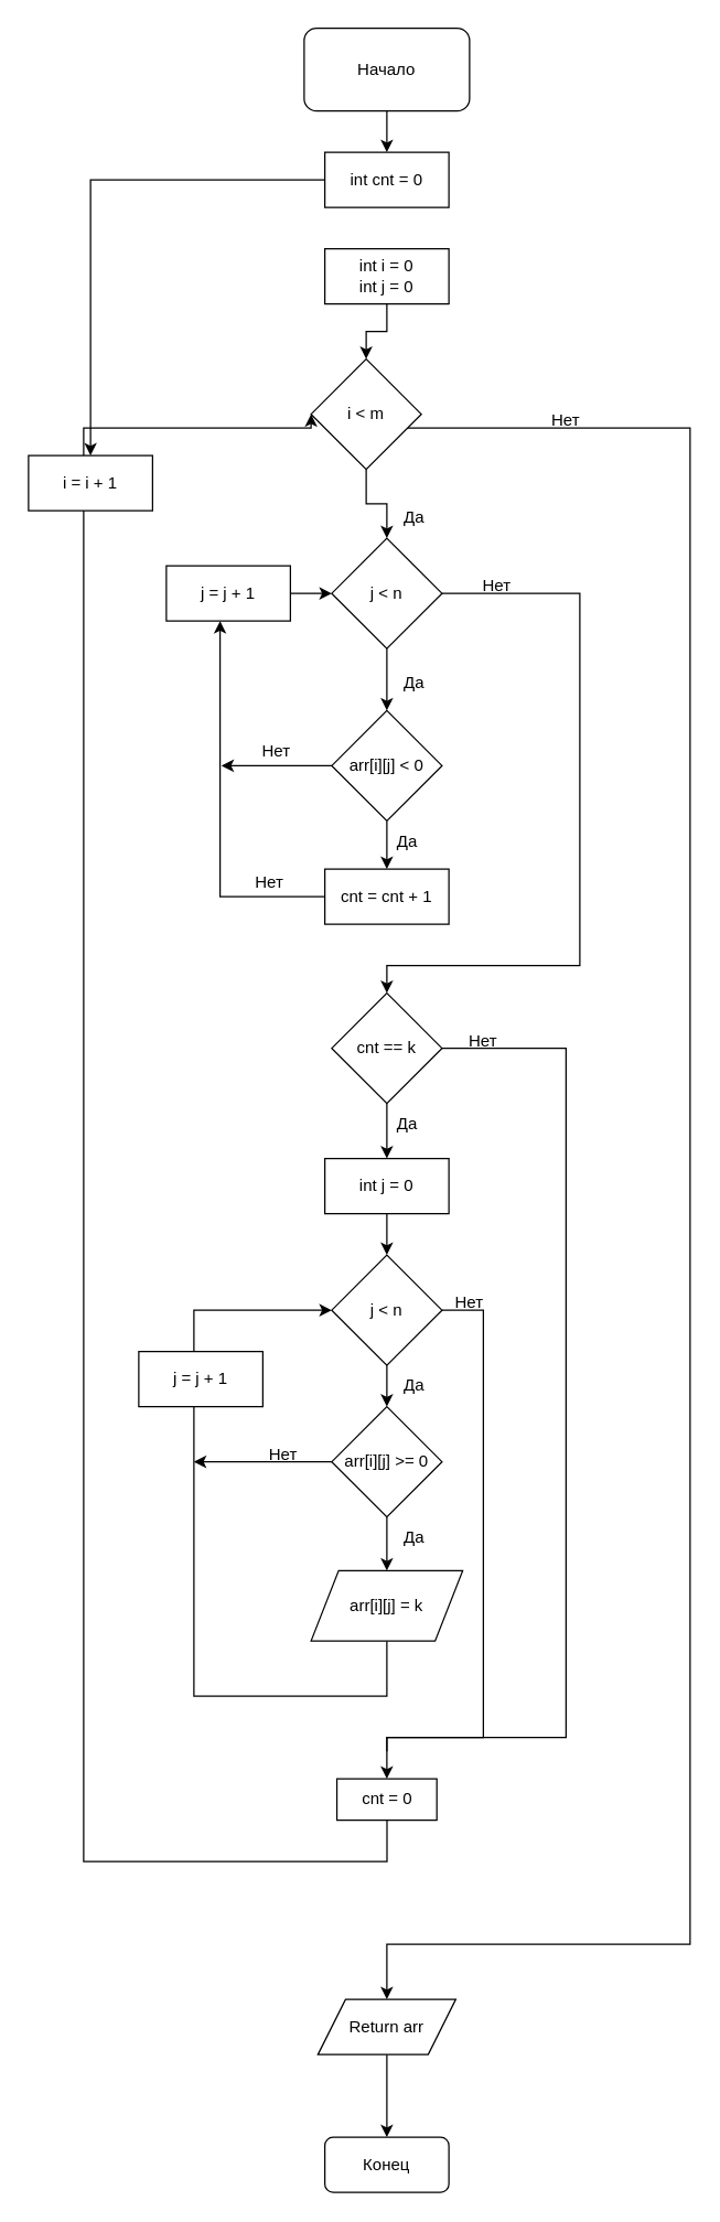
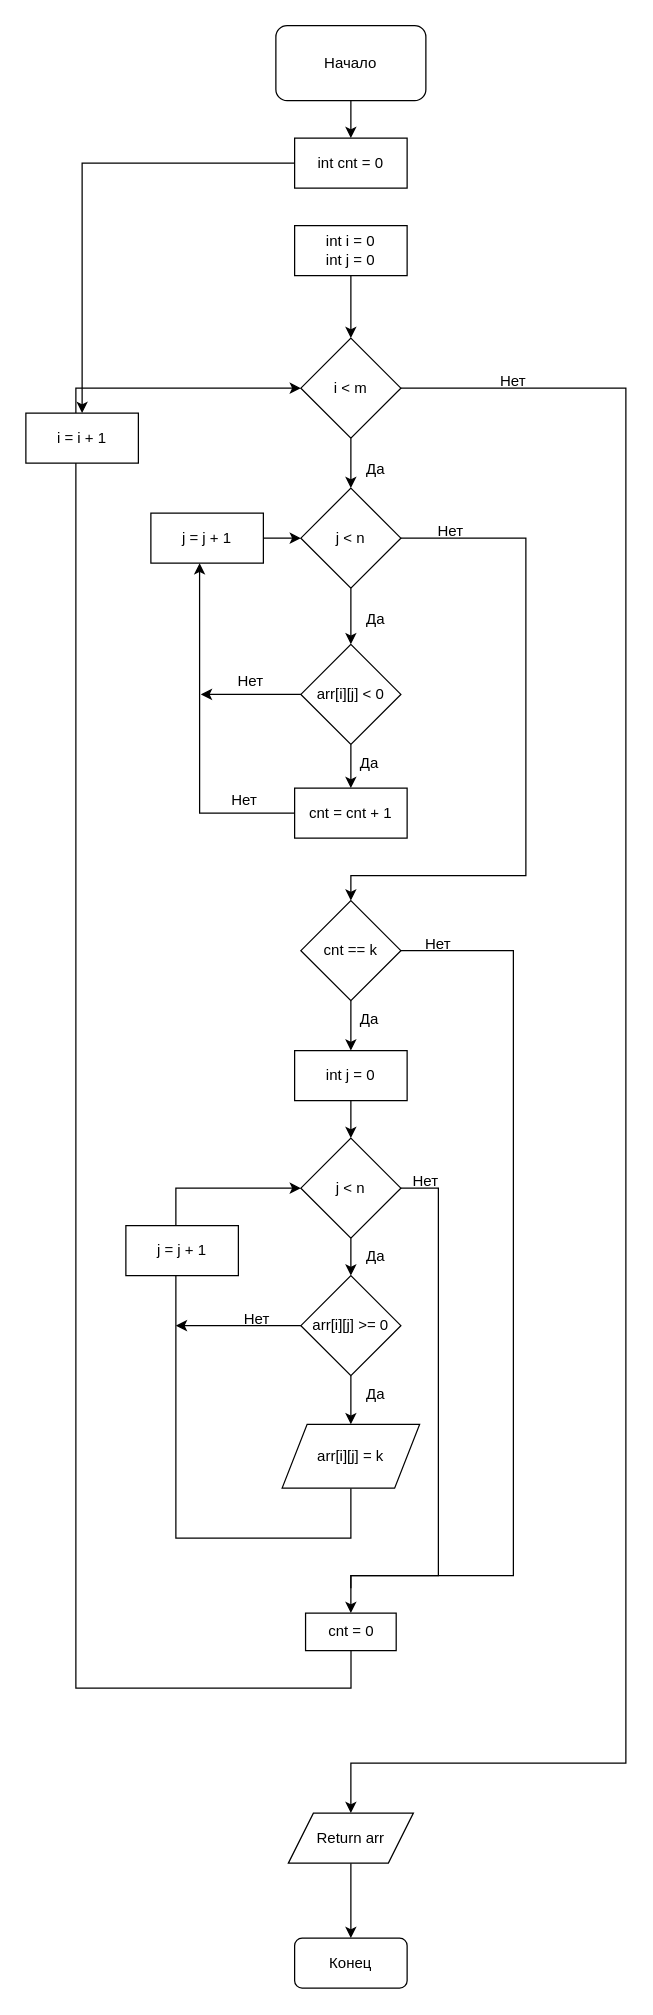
  <mxCell id="0" />
  <mxCell id="1" parent="0" />
  <mxCell id="2" style="edgeStyle=orthogonalEdgeStyle;rounded=0;orthogonalLoop=1;jettySize=auto;html=1;" parent="1" source="3" edge="1"><mxGeometry relative="1" as="geometry"><mxPoint x="280" y="110" as="targetPoint" /></mxGeometry></mxCell>
  <mxCell id="3" value="Начало" style="rounded=1;whiteSpace=wrap;html=1;" parent="1" vertex="1"><mxGeometry x="220" y="20" width="120" height="60" as="geometry" /></mxCell>
  <mxCell id="4" style="edgeStyle=orthogonalEdgeStyle;rounded=0;orthogonalLoop=1;jettySize=auto;html=1;entryX=0.5;entryY=0;entryDx=0;entryDy=0;" parent="1" source="6" target="17" edge="1"><mxGeometry relative="1" as="geometry" /></mxCell>
  <mxCell id="5" style="edgeStyle=orthogonalEdgeStyle;rounded=0;orthogonalLoop=1;jettySize=auto;html=1;" parent="1" source="6" edge="1"><mxGeometry relative="1" as="geometry"><mxPoint x="160" y="555" as="targetPoint" /></mxGeometry></mxCell>
  <mxCell id="6" value="arr[i][j] &amp;lt; 0" style="rhombus;whiteSpace=wrap;html=1;" parent="1" vertex="1"><mxGeometry x="240" y="515" width="80" height="80" as="geometry" /></mxCell>
  <mxCell id="7" style="edgeStyle=orthogonalEdgeStyle;rounded=0;orthogonalLoop=1;jettySize=auto;html=1;" parent="1" source="8" target="54" edge="1"><mxGeometry relative="1" as="geometry" /></mxCell>
  <mxCell id="8" value="int cnt = 0" style="rounded=0;whiteSpace=wrap;html=1;" parent="1" vertex="1"><mxGeometry x="235" y="110" width="90" height="40" as="geometry" /></mxCell>
  <mxCell id="9" value="" style="edgeStyle=orthogonalEdgeStyle;rounded=0;orthogonalLoop=1;jettySize=auto;html=1;" parent="1" source="10" target="13" edge="1"><mxGeometry relative="1" as="geometry" /></mxCell>
  <mxCell id="10" value="int i = 0&lt;br&gt;int j = 0" style="rounded=0;whiteSpace=wrap;html=1;" parent="1" vertex="1"><mxGeometry x="235" y="180" width="90" height="40" as="geometry" /></mxCell>
  <mxCell id="11" style="edgeStyle=orthogonalEdgeStyle;rounded=0;orthogonalLoop=1;jettySize=auto;html=1;entryX=0.5;entryY=0;entryDx=0;entryDy=0;" parent="1" source="13" target="16" edge="1"><mxGeometry relative="1" as="geometry" /></mxCell>
  <mxCell id="12" style="edgeStyle=orthogonalEdgeStyle;rounded=0;orthogonalLoop=1;jettySize=auto;html=1;" parent="1" source="13" edge="1"><mxGeometry relative="1" as="geometry"><mxPoint x="280" y="1450" as="targetPoint" /><Array as="points"><mxPoint x="500" y="310" /><mxPoint x="280" y="1410" /></Array></mxGeometry></mxCell>
- <mxCell id="13" value="i &amp;lt; m" style="rhombus;whiteSpace=wrap;html=1;" parent="1" vertex="1"><mxGeometry x="225" y="260" width="80" height="80" as="geometry" /></mxCell>
+ <mxCell id="13" value="i &amp;lt; m" style="rhombus;whiteSpace=wrap;html=1;" parent="1" vertex="1"><mxGeometry x="240" y="270" width="80" height="80" as="geometry" /></mxCell>
  <mxCell id="14" style="edgeStyle=orthogonalEdgeStyle;rounded=0;orthogonalLoop=1;jettySize=auto;html=1;entryX=0.5;entryY=0;entryDx=0;entryDy=0;" parent="1" source="16" target="6" edge="1"><mxGeometry relative="1" as="geometry" /></mxCell>
  <mxCell id="15" style="edgeStyle=orthogonalEdgeStyle;rounded=0;orthogonalLoop=1;jettySize=auto;html=1;entryX=0.5;entryY=0;entryDx=0;entryDy=0;" parent="1" source="16" target="21" edge="1"><mxGeometry relative="1" as="geometry"><mxPoint x="280" y="710" as="targetPoint" /><Array as="points"><mxPoint x="420" y="430" /><mxPoint x="420" y="700" /><mxPoint x="280" y="700" /></Array></mxGeometry></mxCell>
  <mxCell id="16" value="j &amp;lt; n" style="rhombus;whiteSpace=wrap;html=1;" parent="1" vertex="1"><mxGeometry x="240" y="390" width="80" height="80" as="geometry" /></mxCell>
  <mxCell id="17" value="cnt = cnt + 1" style="rounded=0;whiteSpace=wrap;html=1;" parent="1" vertex="1"><mxGeometry x="235" y="630" width="90" height="40" as="geometry" /></mxCell>
  <mxCell id="18" value="Да" style="text;html=1;strokeColor=none;fillColor=none;align=center;verticalAlign=middle;whiteSpace=wrap;rounded=0;" parent="1" vertex="1"><mxGeometry x="265" y="595" width="60" height="30" as="geometry" /></mxCell>
  <mxCell id="19" style="edgeStyle=orthogonalEdgeStyle;rounded=0;orthogonalLoop=1;jettySize=auto;html=1;strokeColor=default;endArrow=none;endFill=0;" parent="1" edge="1"><mxGeometry relative="1" as="geometry"><mxPoint x="280" y="1270" as="targetPoint" /><mxPoint x="320" y="760" as="sourcePoint" /><Array as="points"><mxPoint x="410" y="760" /><mxPoint x="410" y="1260" /><mxPoint x="280" y="1260" /></Array></mxGeometry></mxCell>
  <mxCell id="20" value="" style="edgeStyle=orthogonalEdgeStyle;rounded=0;orthogonalLoop=1;jettySize=auto;html=1;" parent="1" source="21" target="24" edge="1"><mxGeometry relative="1" as="geometry" /></mxCell>
  <mxCell id="21" value="cnt == k" style="rhombus;whiteSpace=wrap;html=1;" parent="1" vertex="1"><mxGeometry x="240" y="720" width="80" height="80" as="geometry" /></mxCell>
  <mxCell id="22" value="Нет" style="text;html=1;strokeColor=none;fillColor=none;align=center;verticalAlign=middle;whiteSpace=wrap;rounded=0;" parent="1" vertex="1"><mxGeometry x="320" y="740" width="60" height="30" as="geometry" /></mxCell>
  <mxCell id="23" value="" style="edgeStyle=orthogonalEdgeStyle;rounded=0;orthogonalLoop=1;jettySize=auto;html=1;" parent="1" source="24" target="27" edge="1"><mxGeometry relative="1" as="geometry" /></mxCell>
  <mxCell id="24" value="int j = 0" style="whiteSpace=wrap;html=1;" parent="1" vertex="1"><mxGeometry x="235" y="840" width="90" height="40" as="geometry" /></mxCell>
  <mxCell id="25" value="" style="edgeStyle=orthogonalEdgeStyle;rounded=0;orthogonalLoop=1;jettySize=auto;html=1;" parent="1" source="27" target="31" edge="1"><mxGeometry relative="1" as="geometry" /></mxCell>
  <mxCell id="26" style="edgeStyle=orthogonalEdgeStyle;rounded=0;orthogonalLoop=1;jettySize=auto;html=1;" parent="1" source="27" edge="1"><mxGeometry relative="1" as="geometry"><mxPoint x="280" y="1290" as="targetPoint" /><Array as="points"><mxPoint x="350" y="950" /><mxPoint x="280" y="1260" /></Array></mxGeometry></mxCell>
  <mxCell id="27" value="j &amp;lt; n" style="rhombus;whiteSpace=wrap;html=1;" parent="1" vertex="1"><mxGeometry x="240" y="910" width="80" height="80" as="geometry" /></mxCell>
  <mxCell id="28" value="Да" style="text;html=1;strokeColor=none;fillColor=none;align=center;verticalAlign=middle;whiteSpace=wrap;rounded=0;" parent="1" vertex="1"><mxGeometry x="265" y="800" width="60" height="30" as="geometry" /></mxCell>
  <mxCell id="29" value="" style="edgeStyle=orthogonalEdgeStyle;rounded=0;orthogonalLoop=1;jettySize=auto;html=1;" parent="1" source="31" edge="1"><mxGeometry relative="1" as="geometry"><mxPoint x="280" y="1139" as="targetPoint" /></mxGeometry></mxCell>
  <mxCell id="30" style="edgeStyle=orthogonalEdgeStyle;rounded=0;orthogonalLoop=1;jettySize=auto;html=1;" parent="1" source="31" edge="1"><mxGeometry relative="1" as="geometry"><mxPoint x="140" y="1060" as="targetPoint" /></mxGeometry></mxCell>
  <mxCell id="31" value="arr[i][j] &amp;gt;= 0" style="rhombus;whiteSpace=wrap;html=1;" parent="1" vertex="1"><mxGeometry x="240" y="1020" width="80" height="80" as="geometry" /></mxCell>
  <mxCell id="32" style="edgeStyle=orthogonalEdgeStyle;rounded=0;orthogonalLoop=1;jettySize=auto;html=1;entryX=0;entryY=0.5;entryDx=0;entryDy=0;" parent="1" source="33" target="27" edge="1"><mxGeometry relative="1" as="geometry"><mxPoint x="140" y="940" as="targetPoint" /><Array as="points"><mxPoint x="280" y="1230" /><mxPoint x="140" y="1230" /><mxPoint x="140" y="950" /></Array></mxGeometry></mxCell>
  <mxCell id="33" value="arr[i][j] = k" style="shape=parallelogram;perimeter=parallelogramPerimeter;whiteSpace=wrap;html=1;fixedSize=1;" parent="1" vertex="1"><mxGeometry x="225" y="1139" width="110" height="51" as="geometry" /></mxCell>
  <mxCell id="34" value="Да" style="text;html=1;strokeColor=none;fillColor=none;align=center;verticalAlign=middle;whiteSpace=wrap;rounded=0;" parent="1" vertex="1"><mxGeometry x="270" y="1100" width="60" height="30" as="geometry" /></mxCell>
  <mxCell id="35" value="Нет" style="text;html=1;strokeColor=none;fillColor=none;align=center;verticalAlign=middle;whiteSpace=wrap;rounded=0;" parent="1" vertex="1"><mxGeometry x="380" y="290" width="60" height="30" as="geometry" /></mxCell>
  <mxCell id="36" value="Да" style="text;html=1;strokeColor=none;fillColor=none;align=center;verticalAlign=middle;whiteSpace=wrap;rounded=0;" parent="1" vertex="1"><mxGeometry x="270" y="360" width="60" height="30" as="geometry" /></mxCell>
  <mxCell id="37" value="Да" style="text;html=1;strokeColor=none;fillColor=none;align=center;verticalAlign=middle;whiteSpace=wrap;rounded=0;" parent="1" vertex="1"><mxGeometry x="270" y="480" width="60" height="30" as="geometry" /></mxCell>
  <mxCell id="38" value="Нет" style="text;html=1;strokeColor=none;fillColor=none;align=center;verticalAlign=middle;whiteSpace=wrap;rounded=0;" parent="1" vertex="1"><mxGeometry x="330" y="410" width="60" height="30" as="geometry" /></mxCell>
  <mxCell id="39" value="Нет" style="text;html=1;strokeColor=none;fillColor=none;align=center;verticalAlign=middle;whiteSpace=wrap;rounded=0;" parent="1" vertex="1"><mxGeometry x="175" y="1040" width="60" height="30" as="geometry" /></mxCell>
  <mxCell id="40" style="edgeStyle=orthogonalEdgeStyle;rounded=0;orthogonalLoop=1;jettySize=auto;html=1;entryX=0;entryY=0.5;entryDx=0;entryDy=0;" parent="1" source="41" target="16" edge="1"><mxGeometry relative="1" as="geometry" /></mxCell>
  <mxCell id="41" value="j = j + 1" style="rounded=0;whiteSpace=wrap;html=1;" parent="1" vertex="1"><mxGeometry x="120" y="410" width="90" height="40" as="geometry" /></mxCell>
  <mxCell id="42" style="edgeStyle=orthogonalEdgeStyle;rounded=0;orthogonalLoop=1;jettySize=auto;html=1;entryX=0.433;entryY=1;entryDx=0;entryDy=0;entryPerimeter=0;" parent="1" source="17" target="41" edge="1"><mxGeometry relative="1" as="geometry" /></mxCell>
  <mxCell id="43" value="j = j + 1" style="rounded=0;whiteSpace=wrap;html=1;" parent="1" vertex="1"><mxGeometry x="100" y="980" width="90" height="40" as="geometry" /></mxCell>
  <mxCell id="44" value="Нет" style="text;html=1;strokeColor=none;fillColor=none;align=center;verticalAlign=middle;whiteSpace=wrap;rounded=0;" parent="1" vertex="1"><mxGeometry x="165" y="625" width="60" height="30" as="geometry" /></mxCell>
  <mxCell id="45" style="edgeStyle=orthogonalEdgeStyle;rounded=0;orthogonalLoop=1;jettySize=auto;html=1;entryX=0;entryY=0.5;entryDx=0;entryDy=0;" parent="1" source="54" target="13" edge="1"><mxGeometry relative="1" as="geometry"><mxPoint x="60" y="1340" as="targetPoint" /><Array as="points"><mxPoint x="60" y="310" /></Array></mxGeometry></mxCell>
  <mxCell id="46" value="cnt = 0" style="rounded=0;whiteSpace=wrap;html=1;" parent="1" vertex="1"><mxGeometry x="243.75" y="1290" width="72.5" height="30" as="geometry" /></mxCell>
  <mxCell id="47" value="" style="edgeStyle=orthogonalEdgeStyle;rounded=0;orthogonalLoop=1;jettySize=auto;html=1;" parent="1" source="48" target="49" edge="1"><mxGeometry relative="1" as="geometry" /></mxCell>
  <mxCell id="48" value="Return arr" style="shape=parallelogram;perimeter=parallelogramPerimeter;whiteSpace=wrap;html=1;fixedSize=1;" parent="1" vertex="1"><mxGeometry x="230" y="1450" width="100" height="40" as="geometry" /></mxCell>
  <mxCell id="49" value="Конец" style="rounded=1;whiteSpace=wrap;html=1;" parent="1" vertex="1"><mxGeometry x="235" y="1550" width="90" height="40" as="geometry" /></mxCell>
  <mxCell id="50" value="Нет" style="text;html=1;strokeColor=none;fillColor=none;align=center;verticalAlign=middle;whiteSpace=wrap;rounded=0;" parent="1" vertex="1"><mxGeometry x="170" y="530" width="60" height="30" as="geometry" /></mxCell>
  <mxCell id="51" value="Да" style="text;html=1;strokeColor=none;fillColor=none;align=center;verticalAlign=middle;whiteSpace=wrap;rounded=0;" parent="1" vertex="1"><mxGeometry x="270" y="990" width="60" height="30" as="geometry" /></mxCell>
  <mxCell id="52" value="Нет" style="text;html=1;strokeColor=none;fillColor=none;align=center;verticalAlign=middle;whiteSpace=wrap;rounded=0;" parent="1" vertex="1"><mxGeometry x="310" y="930" width="60" height="30" as="geometry" /></mxCell>
  <mxCell id="53" value="" style="edgeStyle=orthogonalEdgeStyle;rounded=0;orthogonalLoop=1;jettySize=auto;html=1;entryX=0;entryY=0.5;entryDx=0;entryDy=0;" edge="1" parent="1" source="46" target="54"><mxGeometry relative="1" as="geometry"><mxPoint x="240" y="310" as="targetPoint" /><Array as="points"><mxPoint x="280" y="1350" /><mxPoint x="60" y="1350" /></Array><mxPoint x="280" y="1320" as="sourcePoint" /></mxGeometry></mxCell>
  <mxCell id="54" value="i = i + 1" style="rounded=0;whiteSpace=wrap;html=1;" vertex="1" parent="1"><mxGeometry x="20" y="330" width="90" height="40" as="geometry" /></mxCell>
